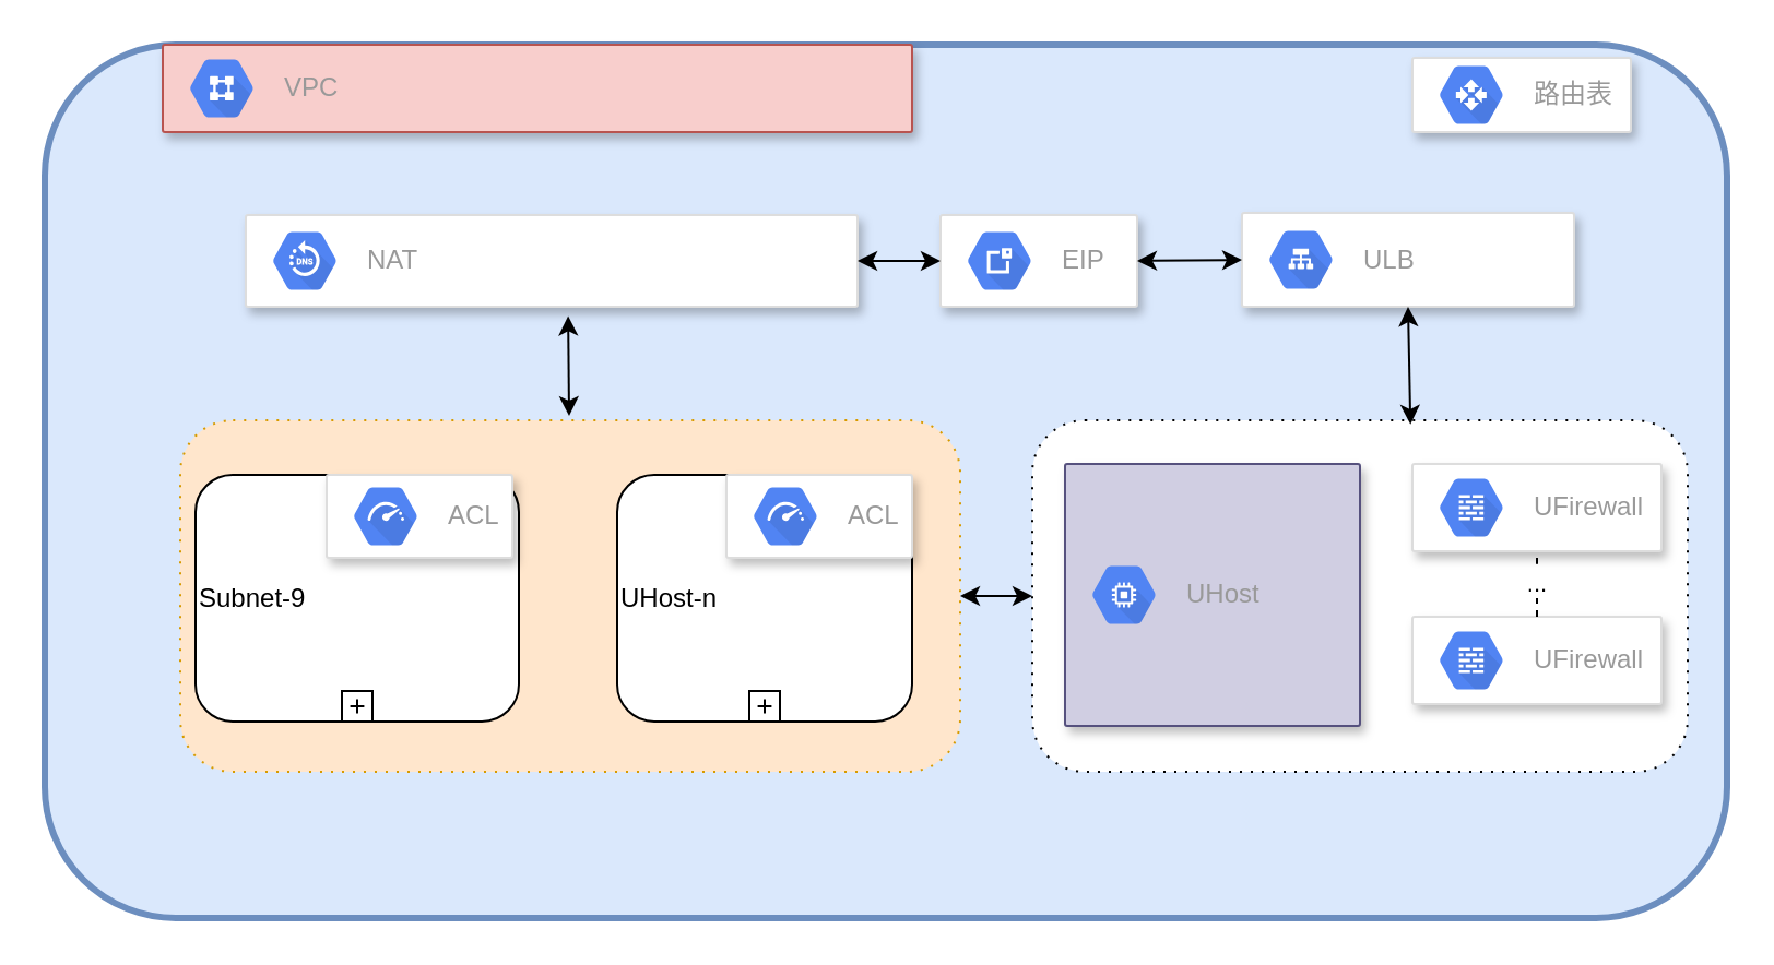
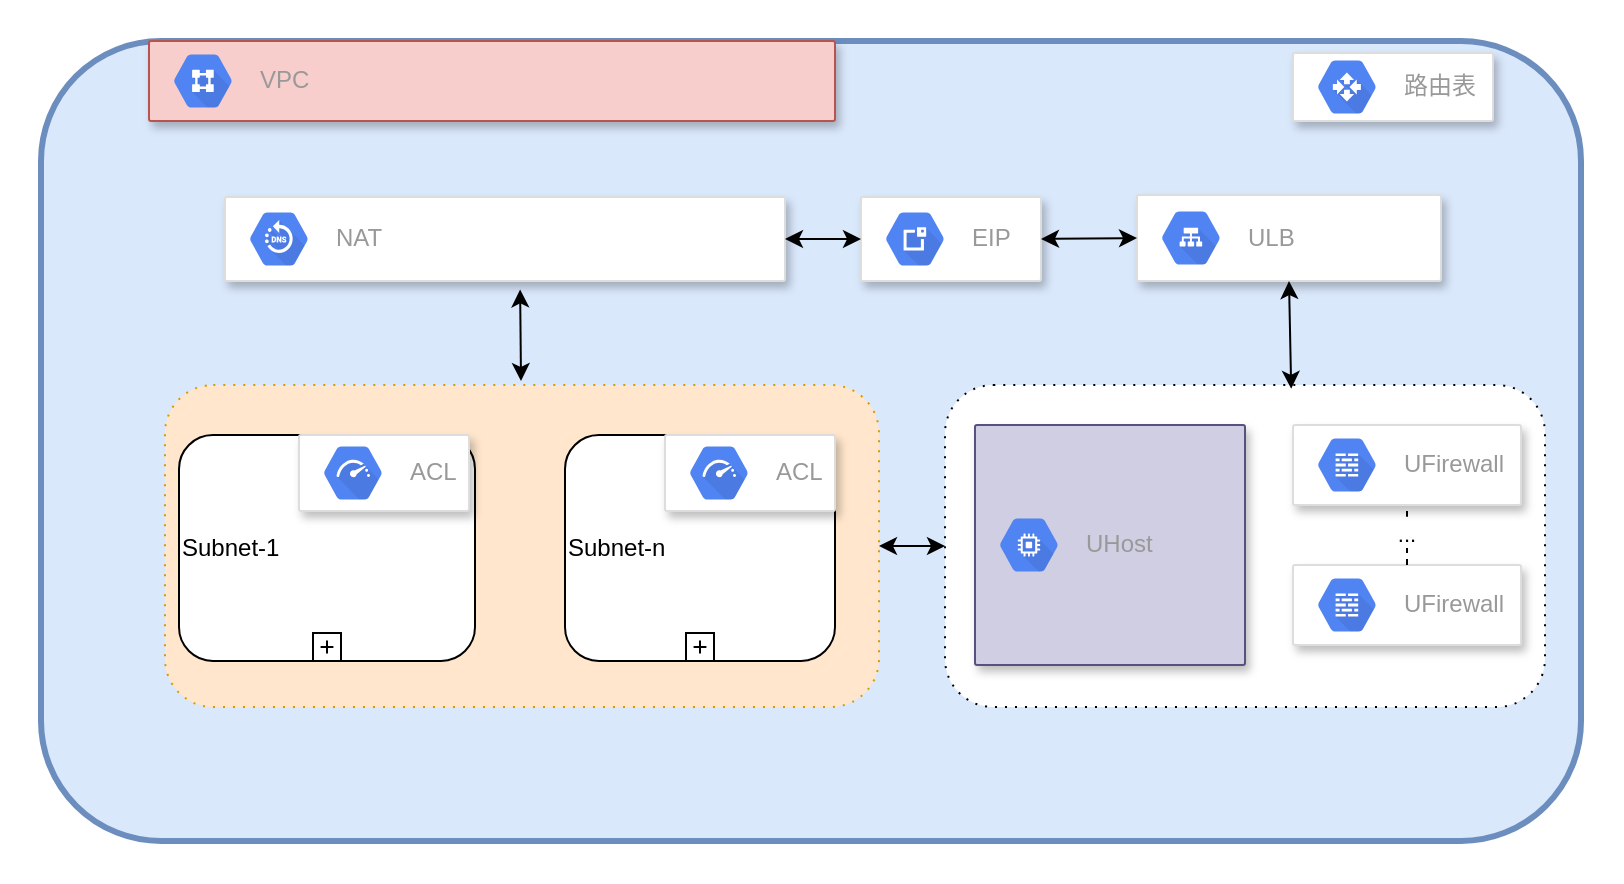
  <mxCell id="0" />
  <mxCell id="1" parent="0" />
  <mxCell id="2" value="" style="shape=ext;rounded=1;html=1;whiteSpace=wrap;strokeWidth=3;fillColor=#dae8fc;strokeColor=#6c8ebf;" vertex="1" parent="1"><mxGeometry x="20" y="20" width="770" height="400" as="geometry" /></mxCell>
  <mxCell id="3" value="" style="strokeColor=#b85450;fillColor=#f8cecc;shadow=1;strokeWidth=1;rounded=1;absoluteArcSize=1;arcSize=2;" vertex="1" parent="1"><mxGeometry x="74" y="20" width="343" height="40" as="geometry" /></mxCell>
  <mxCell id="4" value="VPC" style="dashed=0;connectable=0;html=1;fillColor=#5184F3;strokeColor=none;shape=mxgraph.gcp2.hexIcon;prIcon=virtual_private_cloud;part=1;labelPosition=right;verticalLabelPosition=middle;align=left;verticalAlign=middle;spacingLeft=5;fontColor=#999999;fontSize=12;" vertex="1" parent="3"><mxGeometry y="0.5" width="44" height="39" relative="1" as="geometry"><mxPoint x="5" y="-19.5" as="offset" /></mxGeometry></mxCell>
  <mxCell id="5" value="" style="strokeColor=#dddddd;fillColor=#ffffff;shadow=1;strokeWidth=1;rounded=1;absoluteArcSize=1;arcSize=2;" vertex="1" parent="1"><mxGeometry x="646" y="26" width="100" height="34" as="geometry" /></mxCell>
  <mxCell id="6" value="路由表" style="dashed=0;connectable=0;html=1;fillColor=#5184F3;strokeColor=none;shape=mxgraph.gcp2.hexIcon;prIcon=cloud_router;part=1;labelPosition=right;verticalLabelPosition=middle;align=left;verticalAlign=middle;spacingLeft=5;fontColor=#999999;fontSize=12;" vertex="1" parent="5"><mxGeometry y="0.5" width="44" height="39" relative="1" as="geometry"><mxPoint x="5" y="-19.5" as="offset" /></mxGeometry></mxCell>
  <mxCell id="7" value="" style="strokeColor=#dddddd;fillColor=#ffffff;shadow=1;strokeWidth=1;rounded=1;absoluteArcSize=1;arcSize=2;" vertex="1" parent="1"><mxGeometry x="430" y="98" width="90" height="42" as="geometry" /></mxCell>
  <mxCell id="8" value="EIP" style="dashed=0;connectable=0;html=1;fillColor=#5184F3;strokeColor=none;shape=mxgraph.gcp2.hexIcon;prIcon=cloud_external_ip_addresses;part=1;labelPosition=right;verticalLabelPosition=middle;align=left;verticalAlign=middle;spacingLeft=5;fontColor=#999999;fontSize=12;" vertex="1" parent="7"><mxGeometry y="0.5" width="44" height="39" relative="1" as="geometry"><mxPoint x="5" y="-19.5" as="offset" /></mxGeometry></mxCell>
  <mxCell id="9" value="" style="strokeColor=#dddddd;fillColor=#ffffff;shadow=1;strokeWidth=1;rounded=1;absoluteArcSize=1;arcSize=2;" vertex="1" parent="1"><mxGeometry x="568" y="97" width="152" height="43" as="geometry" /></mxCell>
  <mxCell id="10" value="ULB" style="dashed=0;connectable=0;html=1;fillColor=#5184F3;strokeColor=none;shape=mxgraph.gcp2.hexIcon;prIcon=cloud_load_balancing;part=1;labelPosition=right;verticalLabelPosition=middle;align=left;verticalAlign=middle;spacingLeft=5;fontColor=#999999;fontSize=12;" vertex="1" parent="9"><mxGeometry y="0.5" width="44" height="39" relative="1" as="geometry"><mxPoint x="5" y="-19.5" as="offset" /></mxGeometry></mxCell>
  <mxCell id="11" value="" style="strokeColor=#dddddd;fillColor=#ffffff;shadow=1;strokeWidth=1;rounded=1;absoluteArcSize=1;arcSize=2;" vertex="1" parent="1"><mxGeometry x="112" y="98" width="280" height="42" as="geometry" /></mxCell>
  <mxCell id="12" value="NAT" style="dashed=0;connectable=0;html=1;fillColor=#5184F3;strokeColor=none;shape=mxgraph.gcp2.hexIcon;prIcon=cloud_dns;part=1;labelPosition=right;verticalLabelPosition=middle;align=left;verticalAlign=middle;spacingLeft=5;fontColor=#999999;fontSize=12;" vertex="1" parent="11"><mxGeometry y="0.5" width="44" height="39" relative="1" as="geometry"><mxPoint x="5" y="-19.5" as="offset" /></mxGeometry></mxCell>
  <mxCell id="13" value="" style="endArrow=classic;startArrow=classic;html=1;entryX=0.527;entryY=1.1;entryDx=0;entryDy=0;entryPerimeter=0;" edge="1" parent="1" target="11"><mxGeometry width="50" height="50" relative="1" as="geometry"><mxPoint x="260" y="190" as="sourcePoint" /><mxPoint x="310" y="140" as="targetPoint" /></mxGeometry></mxCell>
  <mxCell id="14" value="" style="endArrow=classic;startArrow=classic;html=1;exitX=0;exitY=0.5;exitDx=0;exitDy=0;entryX=1;entryY=0.5;entryDx=0;entryDy=0;" edge="1" parent="1" source="9" target="7"><mxGeometry width="50" height="50" relative="1" as="geometry"><mxPoint x="396" y="133.5" as="sourcePoint" /><mxPoint x="440" y="130" as="targetPoint" /></mxGeometry></mxCell>
  <mxCell id="15" value="" style="group" vertex="1" connectable="0" parent="1"><mxGeometry x="472" y="192" width="300" height="161" as="geometry" /></mxCell>
  <mxCell id="16" value="" style="shape=ext;rounded=1;html=1;whiteSpace=wrap;dashed=1;dashPattern=1 4;" vertex="1" parent="15"><mxGeometry width="300" height="161" as="geometry" /></mxCell>
  <mxCell id="17" value="" style="strokeColor=#dddddd;fillColor=#ffffff;shadow=1;strokeWidth=1;rounded=1;absoluteArcSize=1;arcSize=2;" vertex="1" parent="15"><mxGeometry x="174" y="90" width="114" height="40" as="geometry" /></mxCell>
  <mxCell id="18" value="UFirewall" style="dashed=0;connectable=0;html=1;fillColor=#5184F3;strokeColor=none;shape=mxgraph.gcp2.hexIcon;prIcon=cloud_firewall_rules;part=1;labelPosition=right;verticalLabelPosition=middle;align=left;verticalAlign=middle;spacingLeft=5;fontColor=#999999;fontSize=12;" vertex="1" parent="17"><mxGeometry y="0.5" width="44" height="39" relative="1" as="geometry"><mxPoint x="5" y="-19.5" as="offset" /></mxGeometry></mxCell>
  <mxCell id="19" value="" style="fillColor=#d0cee2;shadow=1;strokeWidth=1;rounded=1;absoluteArcSize=1;arcSize=2;strokeColor=#56517e;" vertex="1" parent="15"><mxGeometry x="15" y="20" width="135" height="120" as="geometry" /></mxCell>
  <mxCell id="20" value="UHost" style="dashed=0;connectable=0;html=1;fillColor=#5184F3;strokeColor=none;shape=mxgraph.gcp2.hexIcon;prIcon=compute_engine;part=1;labelPosition=right;verticalLabelPosition=middle;align=left;verticalAlign=middle;spacingLeft=5;fontColor=#999999;fontSize=12;" vertex="1" parent="19"><mxGeometry y="0.5" width="44" height="39" relative="1" as="geometry"><mxPoint x="5" y="-19.5" as="offset" /></mxGeometry></mxCell>
  <mxCell id="21" value="" style="strokeColor=#dddddd;fillColor=#ffffff;shadow=1;strokeWidth=1;rounded=1;absoluteArcSize=1;arcSize=2;" vertex="1" parent="15"><mxGeometry x="174" y="20" width="114" height="40" as="geometry" /></mxCell>
  <mxCell id="22" value="UFirewall" style="dashed=0;connectable=0;html=1;fillColor=#5184F3;strokeColor=none;shape=mxgraph.gcp2.hexIcon;prIcon=cloud_firewall_rules;part=1;labelPosition=right;verticalLabelPosition=middle;align=left;verticalAlign=middle;spacingLeft=5;fontColor=#999999;fontSize=12;" vertex="1" parent="21"><mxGeometry y="0.5" width="44" height="39" relative="1" as="geometry"><mxPoint x="5" y="-19.5" as="offset" /></mxGeometry></mxCell>
  <mxCell id="23" value="..." style="endArrow=none;dashed=1;html=1;entryX=0.5;entryY=1;entryDx=0;entryDy=0;exitX=0.5;exitY=0;exitDx=0;exitDy=0;" edge="1" parent="15" source="17" target="21"><mxGeometry width="50" height="50" relative="1" as="geometry"><mxPoint x="230" y="100" as="sourcePoint" /><mxPoint x="280" y="50" as="targetPoint" /><Array as="points"><mxPoint x="231" y="70" /></Array></mxGeometry></mxCell>
  <mxCell id="24" value="" style="endArrow=classic;startArrow=classic;html=1;exitX=1;exitY=0.5;exitDx=0;exitDy=0;entryX=0;entryY=0.5;entryDx=0;entryDy=0;" edge="1" parent="1" source="11" target="7"><mxGeometry width="50" height="50" relative="1" as="geometry"><mxPoint x="383.91" y="167" as="sourcePoint" /><mxPoint x="430" y="113" as="targetPoint" /></mxGeometry></mxCell>
  <mxCell id="25" value="" style="endArrow=classic;startArrow=classic;html=1;exitX=0;exitY=0.5;exitDx=0;exitDy=0;entryX=1;entryY=0.5;entryDx=0;entryDy=0;" edge="1" parent="1" source="16" target="27"><mxGeometry width="50" height="50" relative="1" as="geometry"><mxPoint x="578" y="122" as="sourcePoint" /><mxPoint x="530" y="122.5" as="targetPoint" /></mxGeometry></mxCell>
  <mxCell id="26" value="" style="endArrow=classic;startArrow=classic;html=1;exitX=0.577;exitY=0.012;exitDx=0;exitDy=0;entryX=0.5;entryY=1;entryDx=0;entryDy=0;exitPerimeter=0;" edge="1" parent="1" source="16" target="9"><mxGeometry width="50" height="50" relative="1" as="geometry"><mxPoint x="482" y="282.5" as="sourcePoint" /><mxPoint x="449" y="282.5" as="targetPoint" /></mxGeometry></mxCell>
  <mxCell id="27" value="" style="shape=ext;rounded=1;html=1;whiteSpace=wrap;dashed=1;dashPattern=1 4;fillColor=#ffe6cc;strokeColor=#d79b00;" vertex="1" parent="1"><mxGeometry x="82" y="192" width="357" height="161" as="geometry" /></mxCell>
- <mxCell id="28" value="Subnet-9" style="html=1;whiteSpace=wrap;rounded=1;align=left;" vertex="1" parent="1"><mxGeometry x="89" y="217" width="148" height="113" as="geometry" /></mxCell>
+ <mxCell id="28" value="Subnet-1" style="html=1;whiteSpace=wrap;rounded=1;align=left;" vertex="1" parent="1"><mxGeometry x="89" y="217" width="148" height="113" as="geometry" /></mxCell>
  <mxCell id="29" value="" style="html=1;shape=plus;outlineConnect=0;" vertex="1" parent="28"><mxGeometry x="0.5" y="1" width="14" height="14" relative="1" as="geometry"><mxPoint x="-7" y="-14" as="offset" /></mxGeometry></mxCell>
  <mxCell id="30" value="" style="strokeColor=#dddddd;fillColor=#ffffff;shadow=1;strokeWidth=1;rounded=1;absoluteArcSize=1;arcSize=2;align=left;" vertex="1" parent="28"><mxGeometry x="60" width="85" height="38" as="geometry" /></mxCell>
  <mxCell id="31" value="ACL" style="dashed=0;connectable=0;html=1;fillColor=#5184F3;strokeColor=none;shape=mxgraph.gcp2.hexIcon;prIcon=premium_network_tier;part=1;labelPosition=right;verticalLabelPosition=middle;align=left;verticalAlign=middle;spacingLeft=5;fontColor=#999999;fontSize=12;" vertex="1" parent="30"><mxGeometry y="0.5" width="44" height="39" relative="1" as="geometry"><mxPoint x="5" y="-19.5" as="offset" /></mxGeometry></mxCell>
- <mxCell id="32" value="UHost-n" style="html=1;whiteSpace=wrap;rounded=1;align=left;" vertex="1" parent="1"><mxGeometry x="282" y="217" width="135" height="113" as="geometry" /></mxCell>
+ <mxCell id="32" value="Subnet-n" style="html=1;whiteSpace=wrap;rounded=1;align=left;" vertex="1" parent="1"><mxGeometry x="282" y="217" width="135" height="113" as="geometry" /></mxCell>
  <mxCell id="33" value="" style="html=1;shape=plus;outlineConnect=0;" vertex="1" parent="32"><mxGeometry x="0.5" y="1" width="14" height="14" relative="1" as="geometry"><mxPoint x="-7" y="-14" as="offset" /></mxGeometry></mxCell>
  <mxCell id="34" value="" style="strokeColor=#dddddd;fillColor=#ffffff;shadow=1;strokeWidth=1;rounded=1;absoluteArcSize=1;arcSize=2;" vertex="1" parent="32"><mxGeometry x="50" width="85" height="38" as="geometry" /></mxCell>
  <mxCell id="35" value="ACL" style="dashed=0;connectable=0;html=1;fillColor=#5184F3;strokeColor=none;shape=mxgraph.gcp2.hexIcon;prIcon=premium_network_tier;part=1;labelPosition=right;verticalLabelPosition=middle;align=left;verticalAlign=middle;spacingLeft=5;fontColor=#999999;fontSize=12;" vertex="1" parent="34"><mxGeometry y="0.5" width="44" height="39" relative="1" as="geometry"><mxPoint x="5" y="-19.5" as="offset" /></mxGeometry></mxCell>
